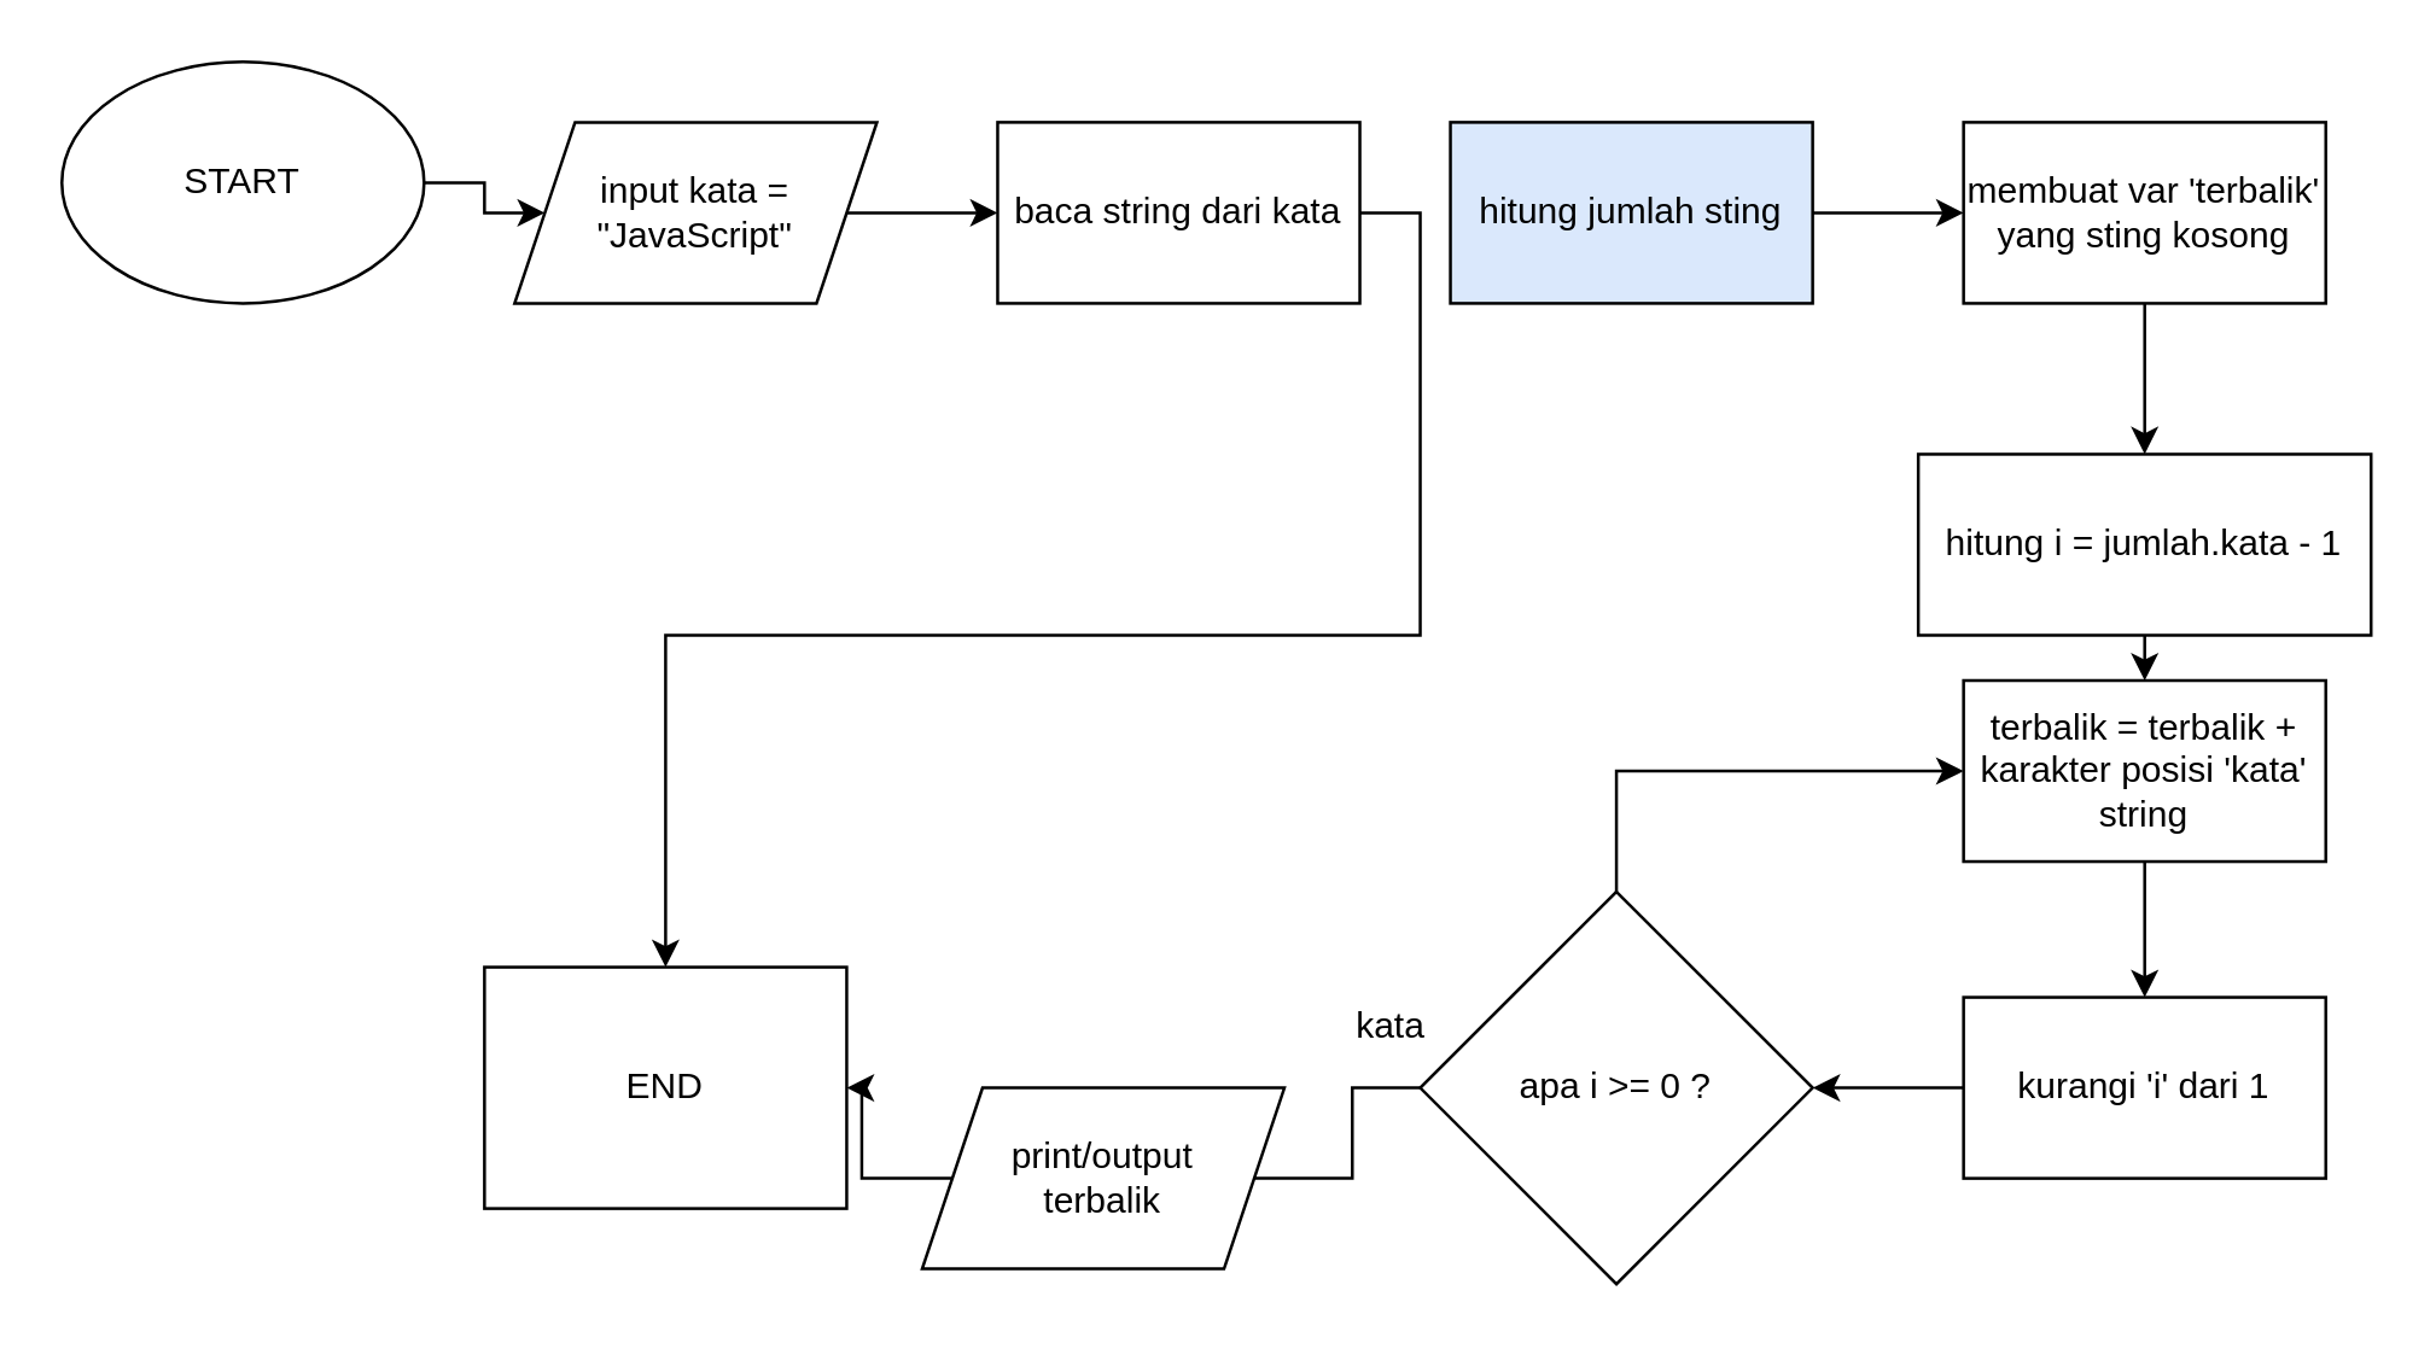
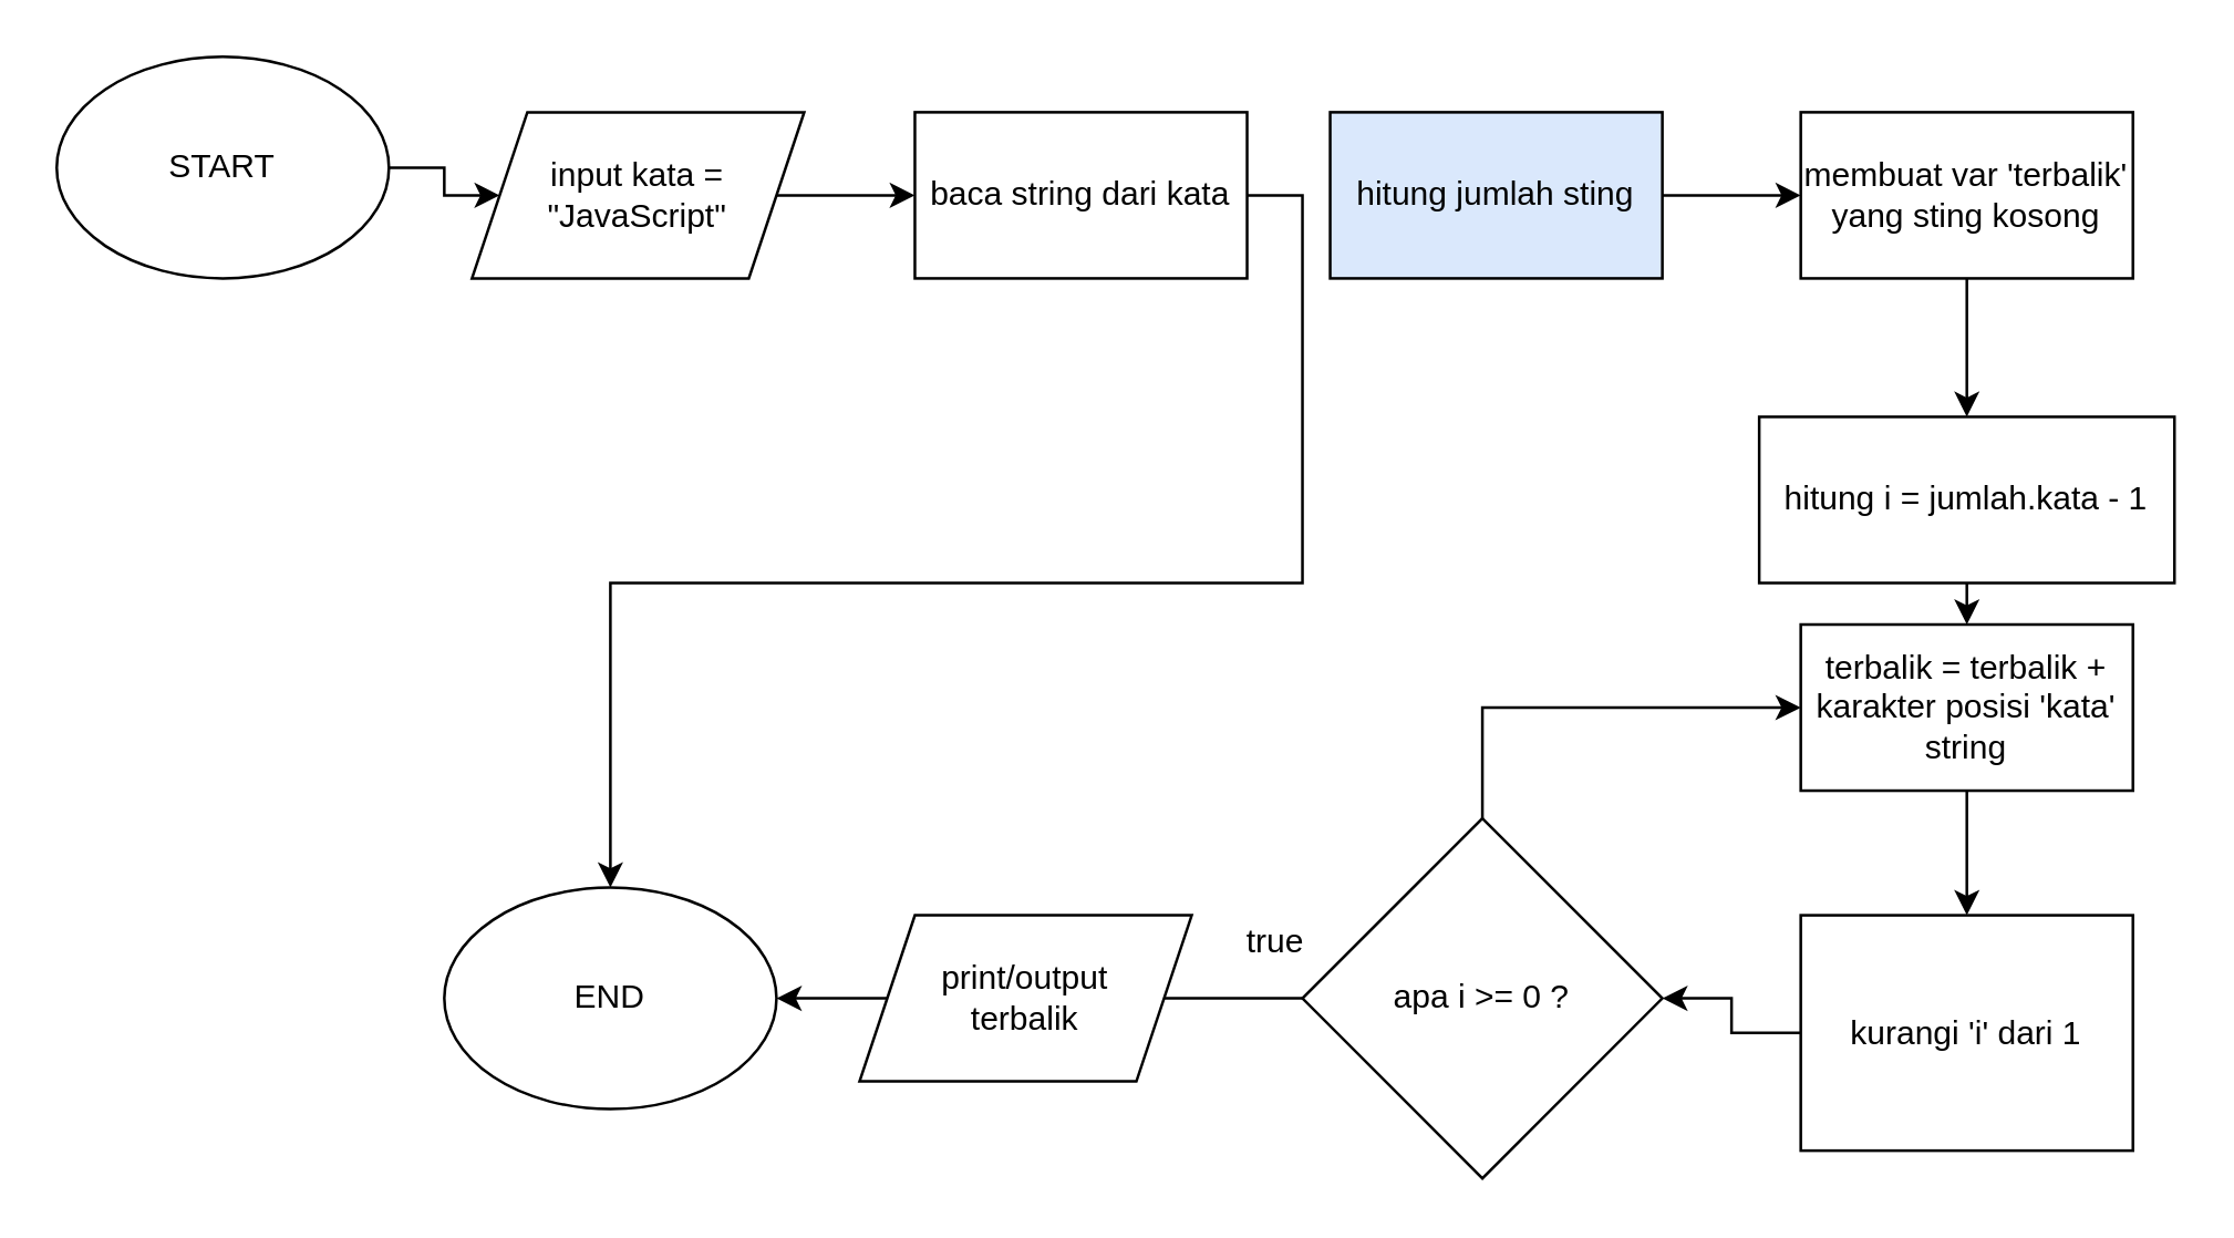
  <mxCell id="0" />
  <mxCell id="1" parent="0" />
  <mxCell id="2" style="edgeStyle=orthogonalEdgeStyle;rounded=0;orthogonalLoop=1;jettySize=auto;html=1;exitX=1;exitY=0.5;exitDx=0;exitDy=0;entryX=0;entryY=0.5;entryDx=0;entryDy=0;" parent="1" source="3" target="6" edge="1"><mxGeometry relative="1" as="geometry" /></mxCell>
  <mxCell id="3" value="START" style="ellipse;whiteSpace=wrap;html=1;" parent="1" vertex="1"><mxGeometry x="20" y="20" width="120" height="80" as="geometry" /></mxCell>
- <mxCell id="4" value="END" style="whiteSpace=wrap;html=1;rounded=0;" parent="1" vertex="1"><mxGeometry x="160" y="320" width="120" height="80" as="geometry" /></mxCell>
+ <mxCell id="4" value="END" style="ellipse;whiteSpace=wrap;html=1;" parent="1" vertex="1"><mxGeometry x="160" y="320" width="120" height="80" as="geometry" /></mxCell>
  <mxCell id="5" style="edgeStyle=orthogonalEdgeStyle;rounded=0;orthogonalLoop=1;jettySize=auto;html=1;exitX=1;exitY=0.5;exitDx=0;exitDy=0;entryX=0;entryY=0.5;entryDx=0;entryDy=0;" parent="1" source="6" target="12" edge="1"><mxGeometry relative="1" as="geometry" /></mxCell>
  <mxCell id="6" value="&lt;div&gt;input kata = &lt;br&gt;&lt;/div&gt;&lt;div&gt;&quot;JavaScript&quot;&lt;br&gt;&lt;/div&gt;" style="shape=parallelogram;perimeter=parallelogramPerimeter;whiteSpace=wrap;html=1;fixedSize=1;" parent="1" vertex="1"><mxGeometry x="170" y="40" width="120" height="60" as="geometry" /></mxCell>
  <mxCell id="7" style="edgeStyle=orthogonalEdgeStyle;rounded=0;orthogonalLoop=1;jettySize=auto;html=1;exitX=1;exitY=0.5;exitDx=0;exitDy=0;entryX=0;entryY=0.5;entryDx=0;entryDy=0;" parent="1" source="8" target="10" edge="1"><mxGeometry relative="1" as="geometry" /></mxCell>
  <mxCell id="8" value="hitung jumlah sting" style="rounded=0;whiteSpace=wrap;html=1;fillColor=#dae8fc;" parent="1" vertex="1"><mxGeometry x="480" y="40" width="120" height="60" as="geometry" /></mxCell>
  <mxCell id="9" style="edgeStyle=orthogonalEdgeStyle;rounded=0;orthogonalLoop=1;jettySize=auto;html=1;exitX=0.5;exitY=1;exitDx=0;exitDy=0;entryX=0.5;entryY=0;entryDx=0;entryDy=0;" parent="1" source="10" target="14" edge="1"><mxGeometry relative="1" as="geometry" /></mxCell>
  <mxCell id="10" value="&lt;div&gt;membuat var 'terbalik'&lt;/div&gt;&lt;div&gt;yang sting kosong&lt;br&gt;&lt;/div&gt;" style="rounded=0;whiteSpace=wrap;html=1;" parent="1" vertex="1"><mxGeometry x="650" y="40" width="120" height="60" as="geometry" /></mxCell>
  <mxCell id="11" style="edgeStyle=orthogonalEdgeStyle;rounded=0;orthogonalLoop=1;jettySize=auto;html=1;exitX=1;exitY=0.5;exitDx=0;exitDy=0;" parent="1" source="12" target="4" edge="1"><mxGeometry relative="1" as="geometry" /></mxCell>
  <mxCell id="12" value="baca string dari kata" style="rounded=0;whiteSpace=wrap;html=1;" parent="1" vertex="1"><mxGeometry x="330" y="40" width="120" height="60" as="geometry" /></mxCell>
  <mxCell id="13" style="edgeStyle=orthogonalEdgeStyle;rounded=0;orthogonalLoop=1;jettySize=auto;html=1;exitX=0.5;exitY=1;exitDx=0;exitDy=0;entryX=0.5;entryY=0;entryDx=0;entryDy=0;" parent="1" source="14" target="21" edge="1"><mxGeometry relative="1" as="geometry" /></mxCell>
  <mxCell id="14" value="hitung i = jumlah.kata - 1" style="whiteSpace=wrap;html=1;rounded=0;" parent="1" vertex="1"><mxGeometry x="635" y="150" width="150" height="60" as="geometry" /></mxCell>
  <mxCell id="15" style="edgeStyle=orthogonalEdgeStyle;rounded=0;orthogonalLoop=1;jettySize=auto;html=1;exitX=0;exitY=0.5;exitDx=0;exitDy=0;entryX=1;entryY=0.5;entryDx=0;entryDy=0;" parent="1" source="16" target="19" edge="1"><mxGeometry relative="1" as="geometry" /></mxCell>
- <mxCell id="16" value="kurangi 'i' dari 1" style="whiteSpace=wrap;html=1;rounded=0;" parent="1" vertex="1"><mxGeometry x="650" y="330" width="120" height="60" as="geometry" /></mxCell>
+ <mxCell id="16" value="kurangi 'i' dari 1" style="whiteSpace=wrap;html=1;rounded=0;" parent="1" vertex="1"><mxGeometry x="650" y="330" width="120" height="85" as="geometry" /></mxCell>
  <mxCell id="17" style="edgeStyle=orthogonalEdgeStyle;rounded=0;orthogonalLoop=1;jettySize=auto;html=1;exitX=0;exitY=0.5;exitDx=0;exitDy=0;endArrow=none;" parent="1" source="19" target="23" edge="1"><mxGeometry relative="1" as="geometry" /></mxCell>
  <mxCell id="18" style="edgeStyle=orthogonalEdgeStyle;rounded=0;orthogonalLoop=1;jettySize=auto;html=1;exitX=0.5;exitY=0;exitDx=0;exitDy=0;entryX=0;entryY=0.5;entryDx=0;entryDy=0;" edge="1" parent="1" source="19" target="21"><mxGeometry relative="1" as="geometry" /></mxCell>
  <mxCell id="19" value="apa i &amp;gt;= 0 ?" style="rhombus;whiteSpace=wrap;html=1;" parent="1" vertex="1"><mxGeometry x="470" y="295" width="130" height="130" as="geometry" /></mxCell>
  <mxCell id="20" style="edgeStyle=orthogonalEdgeStyle;rounded=0;orthogonalLoop=1;jettySize=auto;html=1;exitX=0.5;exitY=1;exitDx=0;exitDy=0;entryX=0.5;entryY=0;entryDx=0;entryDy=0;" parent="1" source="21" target="16" edge="1"><mxGeometry relative="1" as="geometry" /></mxCell>
  <mxCell id="21" value="terbalik = terbalik + karakter posisi 'kata' string" style="rounded=0;whiteSpace=wrap;html=1;" parent="1" vertex="1"><mxGeometry x="650" y="225" width="120" height="60" as="geometry" /></mxCell>
  <mxCell id="22" style="edgeStyle=orthogonalEdgeStyle;rounded=0;orthogonalLoop=1;jettySize=auto;html=1;exitX=0;exitY=0.5;exitDx=0;exitDy=0;entryX=1;entryY=0.5;entryDx=0;entryDy=0;" parent="1" source="23" target="4" edge="1"><mxGeometry relative="1" as="geometry" /></mxCell>
- <mxCell id="23" value="&lt;div&gt;print/output&lt;/div&gt;&lt;div&gt;terbalik&lt;/div&gt;" style="shape=parallelogram;perimeter=parallelogramPerimeter;whiteSpace=wrap;html=1;fixedSize=1;" parent="1" vertex="1"><mxGeometry x="305" y="360" width="120" height="60" as="geometry" /></mxCell>
- <mxCell id="24" value="kata" style="text;html=1;align=center;verticalAlign=middle;resizable=0;points=[];autosize=1;strokeColor=none;fillColor=none;" vertex="1" parent="1"><mxGeometry x="440" y="330" width="40" height="20" as="geometry" /></mxCell>
+ <mxCell id="23" value="&lt;div&gt;print/output&lt;/div&gt;&lt;div&gt;terbalik&lt;/div&gt;" style="shape=parallelogram;perimeter=parallelogramPerimeter;whiteSpace=wrap;html=1;fixedSize=1;" parent="1" vertex="1"><mxGeometry x="310" y="330" width="120" height="60" as="geometry" /></mxCell>
+ <mxCell id="24" value="true" style="text;html=1;align=center;verticalAlign=middle;resizable=0;points=[];autosize=1;strokeColor=none;fillColor=none;" vertex="1" parent="1"><mxGeometry x="440" y="330" width="40" height="20" as="geometry" /></mxCell>
